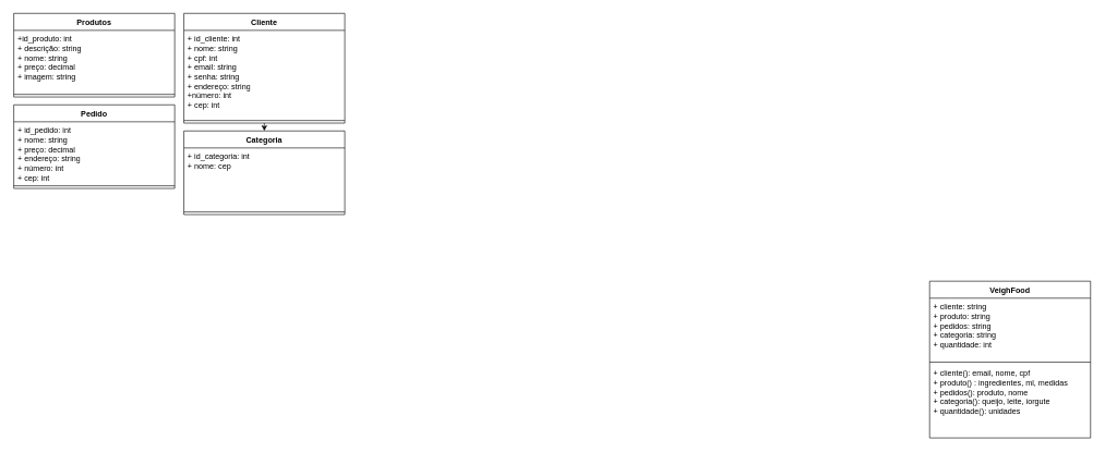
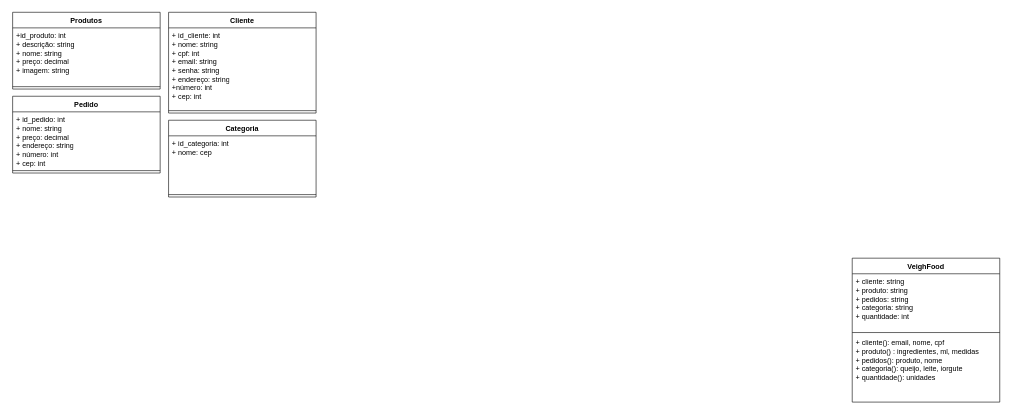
  <mxCell id="0" />
  <mxCell id="1" parent="0" />
- <mxCell id="2" style="edgeStyle=orthogonalEdgeStyle;rounded=0;orthogonalLoop=1;jettySize=auto;html=1;exitX=0.5;exitY=1;exitDx=0;exitDy=0;entryX=0.5;entryY=0;entryDx=0;entryDy=0;" edge="1" parent="1" source="3" target="16"><mxGeometry relative="1" as="geometry" /></mxCell>
  <mxCell id="3" value="Cliente" style="swimlane;fontStyle=1;align=center;verticalAlign=top;childLayout=stackLayout;horizontal=1;startSize=26;horizontalStack=0;resizeParent=1;resizeParentMax=0;resizeLast=0;collapsible=1;marginBottom=0;whiteSpace=wrap;html=1;" vertex="1" parent="1"><mxGeometry x="280" y="20" width="246" height="168" as="geometry" /></mxCell>
  <mxCell id="4" value="+ id_cliente: int&lt;br&gt;+ nome: string&lt;br&gt;+ cpf: int&lt;br&gt;+ email: string&lt;br&gt;+ senha: string&lt;br&gt;+ endereço: string&lt;br&gt;+número: int&lt;br&gt;+ cep: int" style="text;strokeColor=none;fillColor=none;align=left;verticalAlign=top;spacingLeft=4;spacingRight=4;overflow=hidden;rotatable=0;points=[[0,0.5],[1,0.5]];portConstraint=eastwest;whiteSpace=wrap;html=1;" vertex="1" parent="3"><mxGeometry y="26" width="246" height="134" as="geometry" /></mxCell>
  <mxCell id="5" value="" style="line;strokeWidth=1;fillColor=none;align=left;verticalAlign=middle;spacingTop=-1;spacingLeft=3;spacingRight=3;rotatable=0;labelPosition=right;points=[];portConstraint=eastwest;strokeColor=inherit;" vertex="1" parent="3"><mxGeometry y="160" width="246" height="8" as="geometry" /></mxCell>
  <mxCell id="6" value="VeighFood" style="swimlane;fontStyle=1;align=center;verticalAlign=top;childLayout=stackLayout;horizontal=1;startSize=26;horizontalStack=0;resizeParent=1;resizeParentMax=0;resizeLast=0;collapsible=1;marginBottom=0;whiteSpace=wrap;html=1;" vertex="1" parent="1"><mxGeometry x="1420" y="430" width="246" height="240" as="geometry" /></mxCell>
  <mxCell id="7" value="+ cliente: string&lt;br&gt;+ produto: string&lt;br&gt;+ pedidos: string&lt;br&gt;+ categoria: string&lt;br&gt;+ quantidade: int" style="text;strokeColor=none;fillColor=none;align=left;verticalAlign=top;spacingLeft=4;spacingRight=4;overflow=hidden;rotatable=0;points=[[0,0.5],[1,0.5]];portConstraint=eastwest;whiteSpace=wrap;html=1;" vertex="1" parent="6"><mxGeometry y="26" width="246" height="94" as="geometry" /></mxCell>
  <mxCell id="8" value="" style="line;strokeWidth=1;fillColor=none;align=left;verticalAlign=middle;spacingTop=-1;spacingLeft=3;spacingRight=3;rotatable=0;labelPosition=right;points=[];portConstraint=eastwest;strokeColor=inherit;" vertex="1" parent="6"><mxGeometry y="120" width="246" height="8" as="geometry" /></mxCell>
  <mxCell id="9" value="+ cliente(): email, nome, cpf&lt;br&gt;+ produto() : ingredientes, ml, medidas&lt;br&gt;+ pedidos(): produto, nome&lt;br&gt;+ categoria(): queijo, leite, iorgute&lt;br&gt;+ quantidade(): unidades" style="text;strokeColor=none;fillColor=none;align=left;verticalAlign=top;spacingLeft=4;spacingRight=4;overflow=hidden;rotatable=0;points=[[0,0.5],[1,0.5]];portConstraint=eastwest;whiteSpace=wrap;html=1;" vertex="1" parent="6"><mxGeometry y="128" width="246" height="112" as="geometry" /></mxCell>
  <mxCell id="10" value="Produtos" style="swimlane;fontStyle=1;align=center;verticalAlign=top;childLayout=stackLayout;horizontal=1;startSize=26;horizontalStack=0;resizeParent=1;resizeParentMax=0;resizeLast=0;collapsible=1;marginBottom=0;whiteSpace=wrap;html=1;" vertex="1" parent="1"><mxGeometry x="20" y="20" width="246" height="128" as="geometry" /></mxCell>
  <mxCell id="11" value="+id_produto: int&lt;br&gt;+ descrição: string&lt;br&gt;+ nome: string&lt;br&gt;+ preço: decimal&lt;br&gt;+ imagem: string" style="text;strokeColor=none;fillColor=none;align=left;verticalAlign=top;spacingLeft=4;spacingRight=4;overflow=hidden;rotatable=0;points=[[0,0.5],[1,0.5]];portConstraint=eastwest;whiteSpace=wrap;html=1;" vertex="1" parent="10"><mxGeometry y="26" width="246" height="94" as="geometry" /></mxCell>
  <mxCell id="12" value="" style="line;strokeWidth=1;fillColor=none;align=left;verticalAlign=middle;spacingTop=-1;spacingLeft=3;spacingRight=3;rotatable=0;labelPosition=right;points=[];portConstraint=eastwest;strokeColor=inherit;" vertex="1" parent="10"><mxGeometry y="120" width="246" height="8" as="geometry" /></mxCell>
  <mxCell id="13" value="Pedido" style="swimlane;fontStyle=1;align=center;verticalAlign=top;childLayout=stackLayout;horizontal=1;startSize=26;horizontalStack=0;resizeParent=1;resizeParentMax=0;resizeLast=0;collapsible=1;marginBottom=0;whiteSpace=wrap;html=1;" vertex="1" parent="1"><mxGeometry x="20" y="160" width="246" height="128" as="geometry" /></mxCell>
  <mxCell id="14" value="+ id_pedido: int&lt;br&gt;+ nome: string&lt;br&gt;+ preço: decimal&lt;br&gt;+ endereço: string&lt;br&gt;+ número: int&lt;br&gt;+ cep: int&amp;nbsp;" style="text;strokeColor=none;fillColor=none;align=left;verticalAlign=top;spacingLeft=4;spacingRight=4;overflow=hidden;rotatable=0;points=[[0,0.5],[1,0.5]];portConstraint=eastwest;whiteSpace=wrap;html=1;" vertex="1" parent="13"><mxGeometry y="26" width="246" height="94" as="geometry" /></mxCell>
  <mxCell id="15" value="" style="line;strokeWidth=1;fillColor=none;align=left;verticalAlign=middle;spacingTop=-1;spacingLeft=3;spacingRight=3;rotatable=0;labelPosition=right;points=[];portConstraint=eastwest;strokeColor=inherit;" vertex="1" parent="13"><mxGeometry y="120" width="246" height="8" as="geometry" /></mxCell>
  <mxCell id="16" value="Categoria" style="swimlane;fontStyle=1;align=center;verticalAlign=top;childLayout=stackLayout;horizontal=1;startSize=26;horizontalStack=0;resizeParent=1;resizeParentMax=0;resizeLast=0;collapsible=1;marginBottom=0;whiteSpace=wrap;html=1;" vertex="1" parent="1"><mxGeometry x="280" y="200" width="246" height="128" as="geometry" /></mxCell>
  <mxCell id="17" value="+ id_categoria: int&lt;br&gt;+ nome: cep" style="text;strokeColor=none;fillColor=none;align=left;verticalAlign=top;spacingLeft=4;spacingRight=4;overflow=hidden;rotatable=0;points=[[0,0.5],[1,0.5]];portConstraint=eastwest;whiteSpace=wrap;html=1;" vertex="1" parent="16"><mxGeometry y="26" width="246" height="94" as="geometry" /></mxCell>
  <mxCell id="18" value="" style="line;strokeWidth=1;fillColor=none;align=left;verticalAlign=middle;spacingTop=-1;spacingLeft=3;spacingRight=3;rotatable=0;labelPosition=right;points=[];portConstraint=eastwest;strokeColor=inherit;" vertex="1" parent="16"><mxGeometry y="120" width="246" height="8" as="geometry" /></mxCell>
